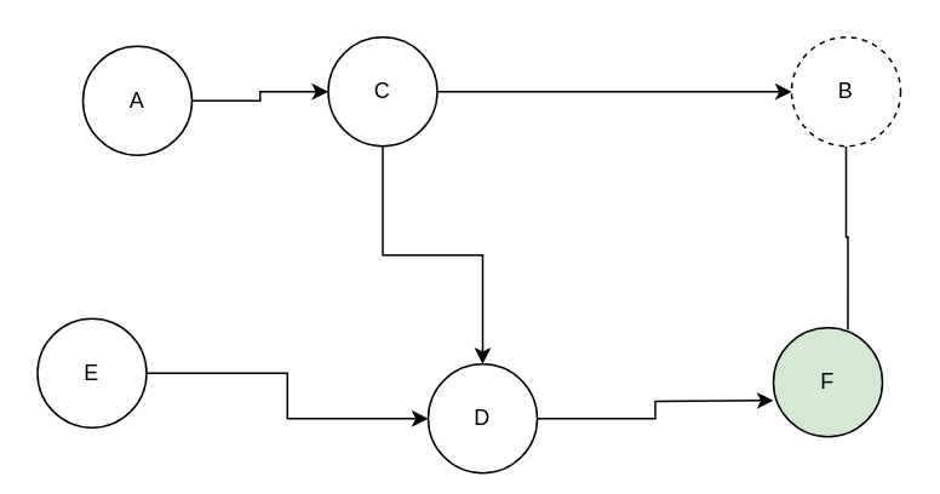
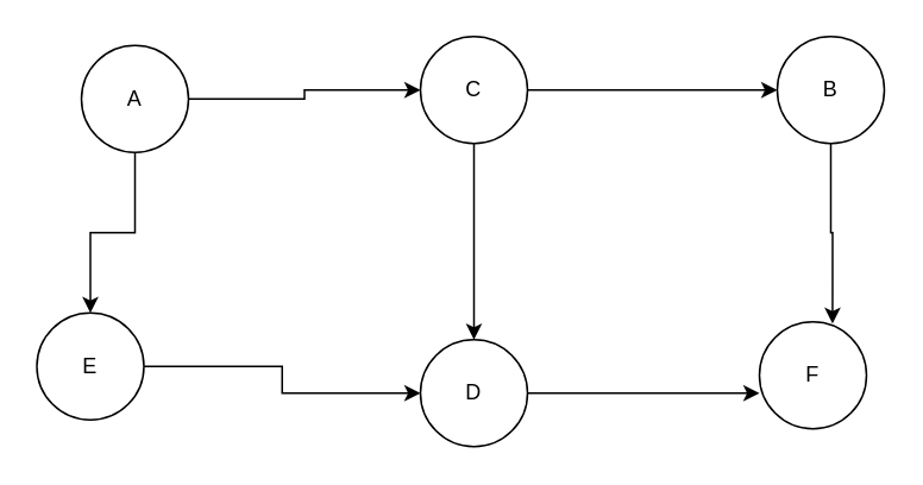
  <mxCell id="0" />
  <mxCell id="1" parent="0" />
+ <mxCell id="2" style="edgeStyle=orthogonalEdgeStyle;rounded=0;orthogonalLoop=1;jettySize=auto;html=1;exitX=0.5;exitY=1;exitDx=0;exitDy=0;entryX=0.5;entryY=0;entryDx=0;entryDy=0;" edge="1" parent="1" source="4" target="6"><mxGeometry relative="1" as="geometry" /></mxCell>
  <mxCell id="3" style="edgeStyle=orthogonalEdgeStyle;rounded=0;orthogonalLoop=1;jettySize=auto;html=1;exitX=1;exitY=0.5;exitDx=0;exitDy=0;entryX=0;entryY=0.5;entryDx=0;entryDy=0;" edge="1" parent="1" source="4" target="9"><mxGeometry relative="1" as="geometry" /></mxCell>
  <mxCell id="4" value="A" style="ellipse;whiteSpace=wrap;html=1;aspect=fixed;" vertex="1" parent="1"><mxGeometry x="45" y="25" width="60" height="60" as="geometry" /></mxCell>
  <mxCell id="5" style="edgeStyle=orthogonalEdgeStyle;rounded=0;orthogonalLoop=1;jettySize=auto;html=1;exitX=1;exitY=0.5;exitDx=0;exitDy=0;entryX=0;entryY=0.5;entryDx=0;entryDy=0;" edge="1" parent="1" source="6" target="11"><mxGeometry relative="1" as="geometry" /></mxCell>
  <mxCell id="6" value="E" style="ellipse;whiteSpace=wrap;html=1;aspect=fixed;" vertex="1" parent="1"><mxGeometry x="20" y="175" width="60" height="60" as="geometry" /></mxCell>
  <mxCell id="7" style="edgeStyle=orthogonalEdgeStyle;rounded=0;orthogonalLoop=1;jettySize=auto;html=1;exitX=0.5;exitY=1;exitDx=0;exitDy=0;" edge="1" parent="1" source="9" target="11"><mxGeometry relative="1" as="geometry" /></mxCell>
  <mxCell id="8" style="edgeStyle=orthogonalEdgeStyle;rounded=0;orthogonalLoop=1;jettySize=auto;html=1;exitX=1;exitY=0.5;exitDx=0;exitDy=0;entryX=0;entryY=0.5;entryDx=0;entryDy=0;" edge="1" parent="1" source="9" target="13"><mxGeometry relative="1" as="geometry" /></mxCell>
- <mxCell id="9" value="C" style="ellipse;whiteSpace=wrap;html=1;aspect=fixed;" vertex="1" parent="1"><mxGeometry x="180" y="20" width="60" height="60" as="geometry" /></mxCell>
+ <mxCell id="9" value="C" style="ellipse;whiteSpace=wrap;html=1;aspect=fixed;" vertex="1" parent="1"><mxGeometry x="235" y="20" width="60" height="60" as="geometry" /></mxCell>
  <mxCell id="10" style="edgeStyle=orthogonalEdgeStyle;rounded=0;orthogonalLoop=1;jettySize=auto;html=1;exitX=1;exitY=0.5;exitDx=0;exitDy=0;" edge="1" parent="1" source="11"><mxGeometry relative="1" as="geometry"><mxPoint x="425" y="220" as="targetPoint" /></mxGeometry></mxCell>
- <mxCell id="11" value="D" style="ellipse;whiteSpace=wrap;html=1;aspect=fixed;" vertex="1" parent="1"><mxGeometry x="235" y="200" width="60" height="60" as="geometry" /></mxCell>
- <mxCell id="12" style="edgeStyle=orthogonalEdgeStyle;rounded=0;orthogonalLoop=1;jettySize=auto;html=1;exitX=0.5;exitY=1;exitDx=0;exitDy=0;entryX=0.683;entryY=0.017;entryDx=0;entryDy=0;entryPerimeter=0;endArrow=none;" edge="1" parent="1" source="13" target="14"><mxGeometry relative="1" as="geometry" /></mxCell>
- <mxCell id="13" value="B" style="ellipse;whiteSpace=wrap;html=1;aspect=fixed;dashed=1;" vertex="1" parent="1"><mxGeometry x="435" y="20" width="60" height="60" as="geometry" /></mxCell>
- <mxCell id="14" value="F" style="ellipse;whiteSpace=wrap;html=1;aspect=fixed;fillColor=#d5e8d4;" vertex="1" parent="1"><mxGeometry x="425" y="180" width="60" height="60" as="geometry" /></mxCell>
+ <mxCell id="11" value="D" style="ellipse;whiteSpace=wrap;html=1;aspect=fixed;" vertex="1" parent="1"><mxGeometry x="235" y="190" width="60" height="60" as="geometry" /></mxCell>
+ <mxCell id="12" style="edgeStyle=orthogonalEdgeStyle;rounded=0;orthogonalLoop=1;jettySize=auto;html=1;exitX=0.5;exitY=1;exitDx=0;exitDy=0;entryX=0.683;entryY=0.017;entryDx=0;entryDy=0;entryPerimeter=0;" edge="1" parent="1" source="13" target="14"><mxGeometry relative="1" as="geometry" /></mxCell>
+ <mxCell id="13" value="B" style="ellipse;whiteSpace=wrap;html=1;aspect=fixed;" vertex="1" parent="1"><mxGeometry x="435" y="20" width="60" height="60" as="geometry" /></mxCell>
+ <mxCell id="14" value="F" style="ellipse;whiteSpace=wrap;html=1;aspect=fixed;" vertex="1" parent="1"><mxGeometry x="425" y="180" width="60" height="60" as="geometry" /></mxCell>
